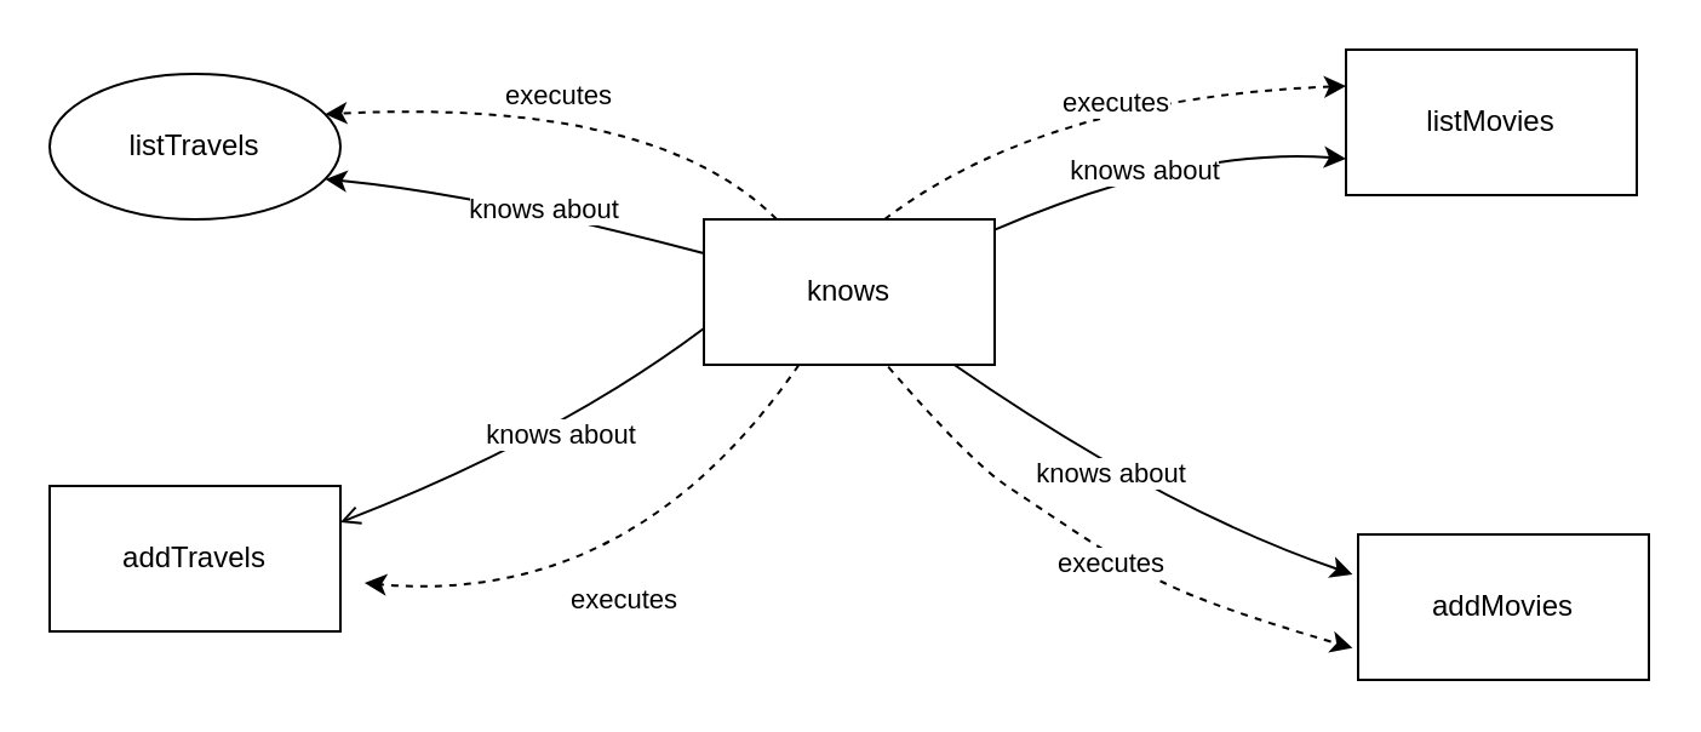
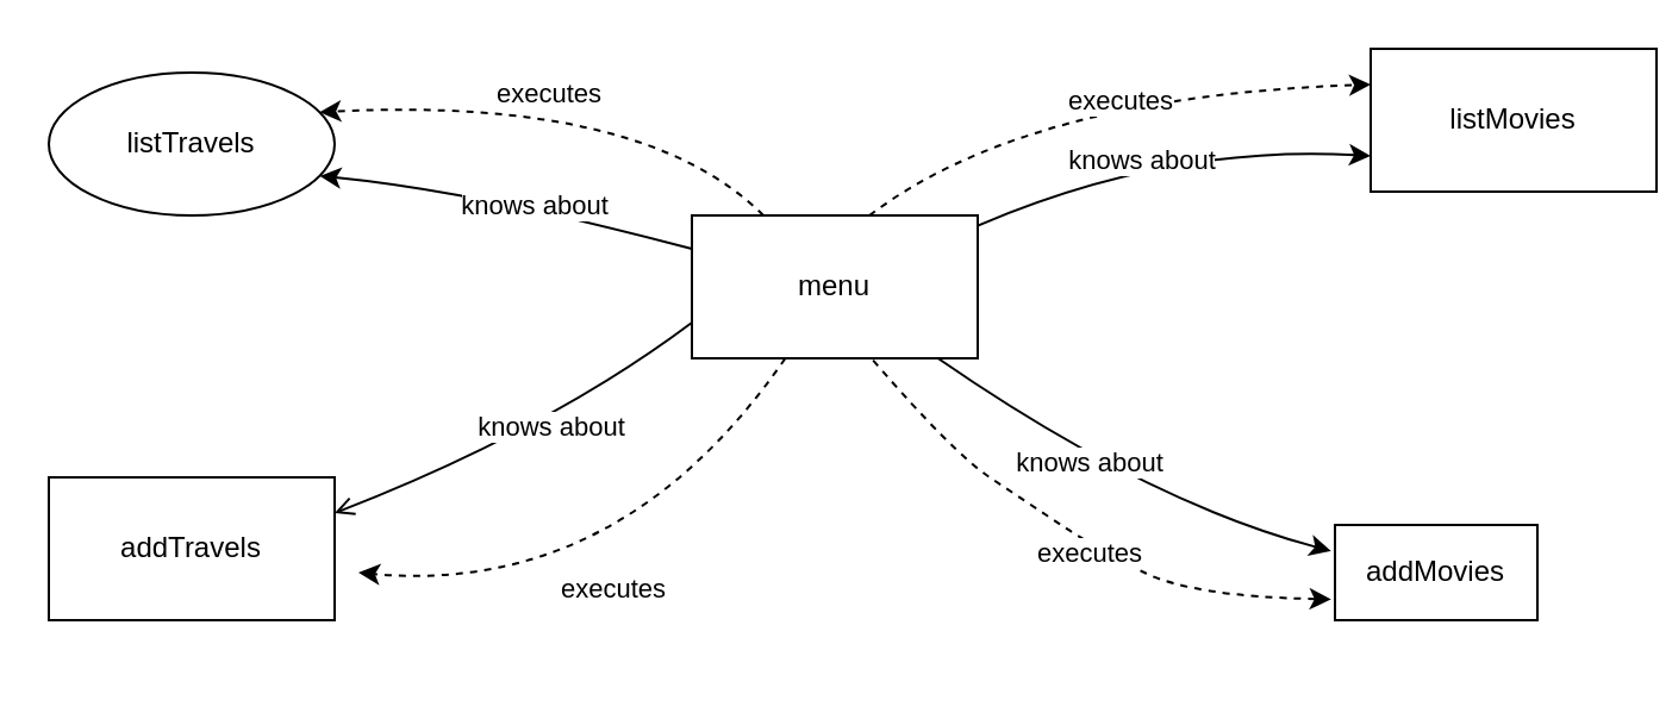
  <mxCell id="0" />
  <mxCell id="1" parent="0" />
  <mxCell id="2" style="edgeStyle=none;html=1;entryX=-0.019;entryY=0.274;entryDx=0;entryDy=0;entryPerimeter=0;curved=1;" parent="1" source="6" target="7" edge="1"><mxGeometry relative="1" as="geometry"><mxPoint x="550" y="230" as="targetPoint" /><Array as="points"><mxPoint x="480" y="210" /></Array></mxGeometry></mxCell>
  <mxCell id="3" value="knows about" style="edgeLabel;html=1;align=center;verticalAlign=middle;resizable=0;points=[];" parent="2" vertex="1" connectable="0"><mxGeometry x="-0.171" relative="1" as="geometry"><mxPoint as="offset" /></mxGeometry></mxCell>
  <mxCell id="4" style="edgeStyle=none;html=1;entryX=0;entryY=0.75;entryDx=0;entryDy=0;curved=1;" parent="1" source="6" target="8" edge="1"><mxGeometry relative="1" as="geometry"><mxPoint x="550" y="60" as="targetPoint" /><Array as="points"><mxPoint x="490" y="60" /></Array></mxGeometry></mxCell>
  <mxCell id="5" value="knows about" style="edgeLabel;html=1;align=center;verticalAlign=middle;resizable=0;points=[];" parent="4" vertex="1" connectable="0"><mxGeometry x="-0.139" y="-1" relative="1" as="geometry"><mxPoint as="offset" /></mxGeometry></mxCell>
- <mxCell id="6" value="knows" style="rounded=0;whiteSpace=wrap;html=1;" parent="1" vertex="1"><mxGeometry x="290" y="90" width="120" height="60" as="geometry" /></mxCell>
- <mxCell id="7" value="addMovies" style="rounded=0;whiteSpace=wrap;html=1;" parent="1" vertex="1"><mxGeometry x="560" y="220" width="120" height="60" as="geometry" /></mxCell>
- <mxCell id="8" value="listMovies" style="rounded=0;whiteSpace=wrap;html=1;" parent="1" vertex="1"><mxGeometry x="555" y="20" width="120" height="60" as="geometry" /></mxCell>
+ <mxCell id="6" value="menu" style="rounded=0;whiteSpace=wrap;html=1;" parent="1" vertex="1"><mxGeometry x="290" y="90" width="120" height="60" as="geometry" /></mxCell>
+ <mxCell id="7" value="addMovies" style="rounded=0;whiteSpace=wrap;html=1;" parent="1" vertex="1"><mxGeometry x="560" y="220" width="85" height="40" as="geometry" /></mxCell>
+ <mxCell id="8" value="listMovies" style="rounded=0;whiteSpace=wrap;html=1;" parent="1" vertex="1"><mxGeometry x="575" y="20" width="120" height="60" as="geometry" /></mxCell>
  <mxCell id="9" value="" style="curved=1;endArrow=classic;html=1;exitX=0.621;exitY=0.001;exitDx=0;exitDy=0;exitPerimeter=0;shadow=0;dashed=1;entryX=0;entryY=0.25;entryDx=0;entryDy=0;" parent="1" source="6" target="8" edge="1"><mxGeometry width="50" height="50" relative="1" as="geometry"><mxPoint x="410" y="50" as="sourcePoint" /><mxPoint x="460" y="0" as="targetPoint" /><Array as="points"><mxPoint x="430" y="40" /></Array></mxGeometry></mxCell>
  <mxCell id="10" value="executes" style="edgeLabel;html=1;align=center;verticalAlign=middle;resizable=0;points=[];" parent="9" vertex="1" connectable="0"><mxGeometry x="0.076" y="-3" relative="1" as="geometry"><mxPoint as="offset" /></mxGeometry></mxCell>
  <mxCell id="11" value="" style="curved=1;endArrow=classic;html=1;exitX=0.634;exitY=1.014;exitDx=0;exitDy=0;exitPerimeter=0;shadow=0;dashed=1;entryX=-0.019;entryY=0.781;entryDx=0;entryDy=0;entryPerimeter=0;" parent="1" source="6" target="7" edge="1"><mxGeometry width="50" height="50" relative="1" as="geometry"><mxPoint x="374.52" y="190.06" as="sourcePoint" /><mxPoint x="580" y="136.667" as="targetPoint" /><Array as="points"><mxPoint x="400" y="190" /><mxPoint x="430" y="210" /><mxPoint x="460" y="230" /><mxPoint x="500" y="250" /></Array></mxGeometry></mxCell>
  <mxCell id="12" value="executes" style="edgeLabel;html=1;align=center;verticalAlign=middle;resizable=0;points=[];" parent="11" vertex="1" connectable="0"><mxGeometry x="0.076" y="-3" relative="1" as="geometry"><mxPoint as="offset" /></mxGeometry></mxCell>
  <mxCell id="13" value="addTravels" style="rounded=0;whiteSpace=wrap;html=1;" vertex="1" parent="1"><mxGeometry x="20" y="200" width="120" height="60" as="geometry" /></mxCell>
  <mxCell id="14" value="listTravels" style="ellipse;whiteSpace=wrap;html=1;" vertex="1" parent="1"><mxGeometry x="20" y="30" width="120" height="60" as="geometry" /></mxCell>
  <mxCell id="15" value="" style="curved=1;endArrow=classic;html=1;shadow=0;dashed=1;entryX=1;entryY=0.25;entryDx=0;entryDy=0;" edge="1" parent="1" source="6" target="14"><mxGeometry width="50" height="50" relative="1" as="geometry"><mxPoint x="270" y="20" as="sourcePoint" /><mxPoint x="475.48" y="-45.06" as="targetPoint" /><Array as="points"><mxPoint x="270" y="40" /></Array></mxGeometry></mxCell>
  <mxCell id="16" value="executes" style="edgeLabel;html=1;align=center;verticalAlign=middle;resizable=0;points=[];" vertex="1" connectable="0" parent="15"><mxGeometry x="0.076" y="-3" relative="1" as="geometry"><mxPoint as="offset" /></mxGeometry></mxCell>
  <mxCell id="17" style="edgeStyle=none;html=1;curved=1;entryX=1;entryY=0.75;entryDx=0;entryDy=0;" edge="1" parent="1" source="6" target="14"><mxGeometry relative="1" as="geometry"><mxPoint x="130" y="80" as="targetPoint" /><Array as="points"><mxPoint x="200" y="80" /></Array><mxPoint x="290" y="39.286" as="sourcePoint" /></mxGeometry></mxCell>
  <mxCell id="18" value="knows about" style="edgeLabel;html=1;align=center;verticalAlign=middle;resizable=0;points=[];" vertex="1" connectable="0" parent="17"><mxGeometry x="-0.139" y="-1" relative="1" as="geometry"><mxPoint as="offset" /></mxGeometry></mxCell>
  <mxCell id="19" style="edgeStyle=none;html=1;entryX=1;entryY=0.25;entryDx=0;entryDy=0;curved=1;exitX=0;exitY=0.75;exitDx=0;exitDy=0;endArrow=open;" edge="1" parent="1" source="6" target="13"><mxGeometry relative="1" as="geometry"><mxPoint x="110" y="138.22" as="targetPoint" /><Array as="points"><mxPoint x="230" y="180" /></Array><mxPoint x="241" y="220" as="sourcePoint" /></mxGeometry></mxCell>
  <mxCell id="20" value="knows about" style="edgeLabel;html=1;align=center;verticalAlign=middle;resizable=0;points=[];" vertex="1" connectable="0" parent="19"><mxGeometry x="-0.139" y="-1" relative="1" as="geometry"><mxPoint as="offset" /></mxGeometry></mxCell>
  <mxCell id="21" value="" style="curved=1;endArrow=classic;html=1;shadow=0;dashed=1;" edge="1" parent="1" source="6"><mxGeometry width="50" height="50" relative="1" as="geometry"><mxPoint x="280" y="280" as="sourcePoint" /><mxPoint x="150" y="240" as="targetPoint" /><Array as="points"><mxPoint x="260" y="250" /></Array></mxGeometry></mxCell>
  <mxCell id="22" value="executes" style="edgeLabel;html=1;align=center;verticalAlign=middle;resizable=0;points=[];" vertex="1" connectable="0" parent="21"><mxGeometry x="0.076" y="-3" relative="1" as="geometry"><mxPoint as="offset" /></mxGeometry></mxCell>
